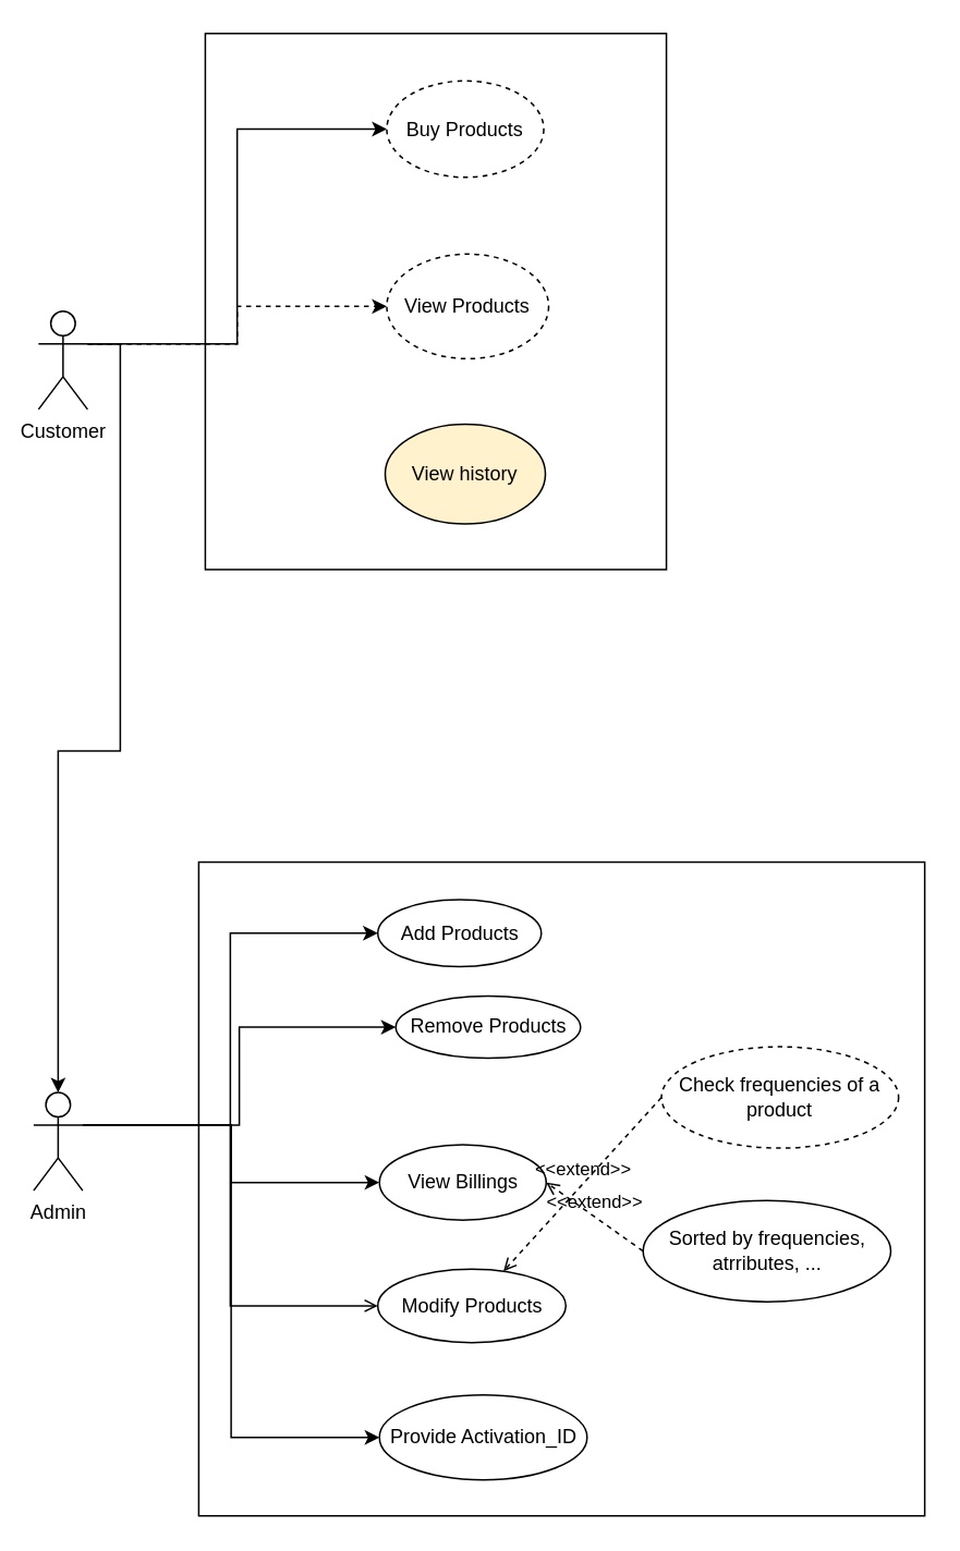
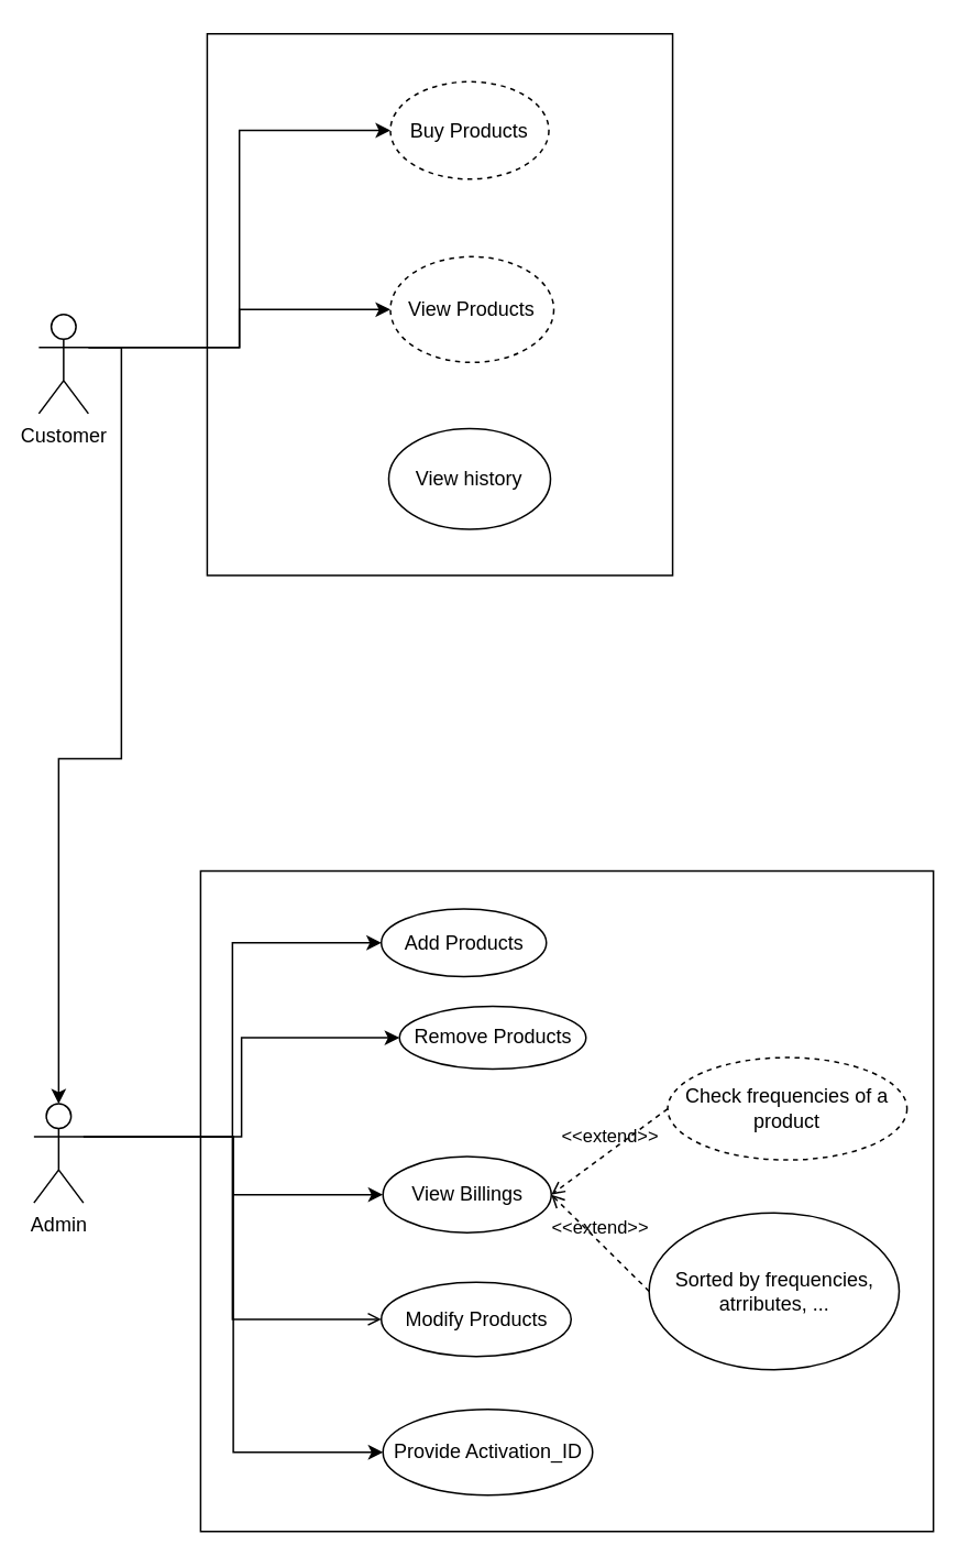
  <mxCell id="0" />
  <mxCell id="1" parent="0" />
  <mxCell id="2" value="" style="rounded=0;whiteSpace=wrap;html=1;" vertex="1" parent="1"><mxGeometry x="121" y="527" width="444" height="400" as="geometry" /></mxCell>
  <mxCell id="3" value="" style="rounded=0;whiteSpace=wrap;html=1;" vertex="1" parent="1"><mxGeometry x="125" y="20" width="282" height="328" as="geometry" /></mxCell>
  <mxCell id="4" style="edgeStyle=orthogonalEdgeStyle;rounded=0;orthogonalLoop=1;jettySize=auto;html=1;exitX=1;exitY=0.333;exitDx=0;exitDy=0;exitPerimeter=0;entryX=0;entryY=0.5;entryDx=0;entryDy=0;" edge="1" parent="1" source="7" target="8"><mxGeometry relative="1" as="geometry" /></mxCell>
- <mxCell id="5" style="edgeStyle=orthogonalEdgeStyle;rounded=0;orthogonalLoop=1;jettySize=auto;html=1;exitX=1;exitY=0.333;exitDx=0;exitDy=0;exitPerimeter=0;entryX=0;entryY=0.5;entryDx=0;entryDy=0;dashed=1;" edge="1" parent="1" source="7" target="10"><mxGeometry relative="1" as="geometry" /></mxCell>
+ <mxCell id="5" style="edgeStyle=orthogonalEdgeStyle;rounded=0;orthogonalLoop=1;jettySize=auto;html=1;exitX=1;exitY=0.333;exitDx=0;exitDy=0;exitPerimeter=0;entryX=0;entryY=0.5;entryDx=0;entryDy=0;" edge="1" parent="1" source="7" target="10"><mxGeometry relative="1" as="geometry" /></mxCell>
  <mxCell id="6" style="edgeStyle=orthogonalEdgeStyle;rounded=0;orthogonalLoop=1;jettySize=auto;html=1;exitX=1;exitY=0.333;exitDx=0;exitDy=0;exitPerimeter=0;" edge="1" parent="1" source="7" target="16"><mxGeometry relative="1" as="geometry" /></mxCell>
  <mxCell id="7" value="Customer" style="shape=umlActor;verticalLabelPosition=bottom;verticalAlign=top;html=1;outlineConnect=0;" vertex="1" parent="1"><mxGeometry x="23" y="190" width="30" height="60" as="geometry" /></mxCell>
  <mxCell id="8" value="Buy Products" style="ellipse;whiteSpace=wrap;html=1;dashed=1;" vertex="1" parent="1"><mxGeometry x="236" y="49" width="96" height="59" as="geometry" /></mxCell>
- <mxCell id="9" value="View history" style="ellipse;whiteSpace=wrap;html=1;fillColor=#fff2cc;" vertex="1" parent="1"><mxGeometry x="235" y="259" width="98" height="61" as="geometry" /></mxCell>
+ <mxCell id="9" value="View history" style="ellipse;whiteSpace=wrap;html=1;" vertex="1" parent="1"><mxGeometry x="235" y="259" width="98" height="61" as="geometry" /></mxCell>
  <mxCell id="10" value="View Products" style="ellipse;whiteSpace=wrap;html=1;dashed=1;" vertex="1" parent="1"><mxGeometry x="236" y="155" width="99" height="64" as="geometry" /></mxCell>
  <mxCell id="11" style="edgeStyle=orthogonalEdgeStyle;rounded=0;orthogonalLoop=1;jettySize=auto;html=1;exitX=1;exitY=0.333;exitDx=0;exitDy=0;exitPerimeter=0;entryX=0;entryY=0.5;entryDx=0;entryDy=0;" edge="1" parent="1" source="16" target="17"><mxGeometry relative="1" as="geometry" /></mxCell>
  <mxCell id="12" style="edgeStyle=orthogonalEdgeStyle;rounded=0;orthogonalLoop=1;jettySize=auto;html=1;exitX=1;exitY=0.333;exitDx=0;exitDy=0;exitPerimeter=0;entryX=0;entryY=0.5;entryDx=0;entryDy=0;" edge="1" parent="1" source="16" target="18"><mxGeometry relative="1" as="geometry" /></mxCell>
  <mxCell id="13" style="edgeStyle=orthogonalEdgeStyle;rounded=0;orthogonalLoop=1;jettySize=auto;html=1;exitX=1;exitY=0.333;exitDx=0;exitDy=0;exitPerimeter=0;entryX=0;entryY=0.5;entryDx=0;entryDy=0;" edge="1" parent="1" source="16" target="19"><mxGeometry relative="1" as="geometry" /></mxCell>
  <mxCell id="14" style="edgeStyle=orthogonalEdgeStyle;rounded=0;orthogonalLoop=1;jettySize=auto;html=1;exitX=1;exitY=0.333;exitDx=0;exitDy=0;exitPerimeter=0;entryX=0;entryY=0.5;entryDx=0;entryDy=0;endArrow=open;" edge="1" parent="1" source="16" target="20"><mxGeometry relative="1" as="geometry" /></mxCell>
  <mxCell id="15" style="edgeStyle=orthogonalEdgeStyle;rounded=0;orthogonalLoop=1;jettySize=auto;html=1;exitX=1;exitY=0.333;exitDx=0;exitDy=0;exitPerimeter=0;entryX=0;entryY=0.5;entryDx=0;entryDy=0;" edge="1" parent="1" source="16" target="21"><mxGeometry relative="1" as="geometry" /></mxCell>
  <mxCell id="16" value="Admin" style="shape=umlActor;verticalLabelPosition=bottom;verticalAlign=top;html=1;outlineConnect=0;" vertex="1" parent="1"><mxGeometry x="20" y="668" width="30" height="60" as="geometry" /></mxCell>
  <mxCell id="17" value="Add Products" style="ellipse;whiteSpace=wrap;html=1;" vertex="1" parent="1"><mxGeometry x="230.5" y="550" width="100" height="41" as="geometry" /></mxCell>
  <mxCell id="18" value="Remove Products" style="ellipse;whiteSpace=wrap;html=1;" vertex="1" parent="1"><mxGeometry x="241.5" y="609" width="113" height="38" as="geometry" /></mxCell>
  <mxCell id="19" value="View Billings" style="ellipse;whiteSpace=wrap;html=1;" vertex="1" parent="1"><mxGeometry x="231.5" y="700" width="102" height="46" as="geometry" /></mxCell>
  <mxCell id="20" value="Modify Products" style="ellipse;whiteSpace=wrap;html=1;" vertex="1" parent="1"><mxGeometry x="230.5" y="776" width="115" height="45" as="geometry" /></mxCell>
  <mxCell id="21" value="Provide Activation_ID" style="ellipse;whiteSpace=wrap;html=1;" vertex="1" parent="1"><mxGeometry x="231.5" y="853" width="127" height="52" as="geometry" /></mxCell>
  <mxCell id="22" value="Check frequencies of a product" style="ellipse;whiteSpace=wrap;html=1;dashed=1;" vertex="1" parent="1"><mxGeometry x="404" y="640" width="145" height="62" as="geometry" /></mxCell>
- <mxCell id="23" value="Sorted by frequencies, atrributes, ..." style="ellipse;whiteSpace=wrap;html=1;" vertex="1" parent="1"><mxGeometry x="392.75" y="734" width="151.5" height="62" as="geometry" /></mxCell>
- <mxCell id="24" value="&amp;lt;&amp;lt;extend&amp;gt;&amp;gt;" style="html=1;verticalAlign=bottom;labelBackgroundColor=none;endArrow=open;endFill=0;dashed=1;rounded=0;exitX=0;exitY=0.5;exitDx=0;exitDy=0;" edge="1" parent="1" source="22" target="20"><mxGeometry width="160" relative="1" as="geometry"><mxPoint x="236" y="739" as="sourcePoint" /><mxPoint x="396" y="739" as="targetPoint" /></mxGeometry></mxCell>
+ <mxCell id="23" value="Sorted by frequencies, atrributes, ..." style="ellipse;whiteSpace=wrap;html=1;" vertex="1" parent="1"><mxGeometry x="392.75" y="734" width="151.5" height="95" as="geometry" /></mxCell>
+ <mxCell id="24" value="&amp;lt;&amp;lt;extend&amp;gt;&amp;gt;" style="html=1;verticalAlign=bottom;labelBackgroundColor=none;endArrow=open;endFill=0;dashed=1;rounded=0;exitX=0;exitY=0.5;exitDx=0;exitDy=0;entryX=1;entryY=0.5;entryDx=0;entryDy=0;" edge="1" parent="1" source="22" target="19"><mxGeometry width="160" relative="1" as="geometry"><mxPoint x="236" y="739" as="sourcePoint" /><mxPoint x="396" y="739" as="targetPoint" /></mxGeometry></mxCell>
  <mxCell id="25" value="&amp;lt;&amp;lt;extend&amp;gt;&amp;gt;" style="html=1;verticalAlign=bottom;labelBackgroundColor=none;endArrow=open;endFill=0;dashed=1;rounded=0;exitX=0;exitY=0.5;exitDx=0;exitDy=0;entryX=1;entryY=0.5;entryDx=0;entryDy=0;" edge="1" parent="1" source="23" target="19"><mxGeometry width="160" relative="1" as="geometry"><mxPoint x="236" y="739" as="sourcePoint" /><mxPoint x="396" y="739" as="targetPoint" /></mxGeometry></mxCell>
